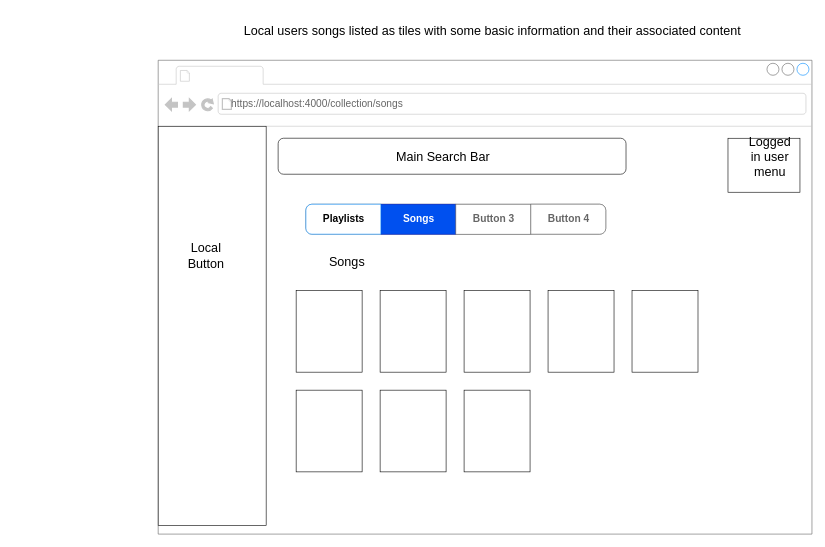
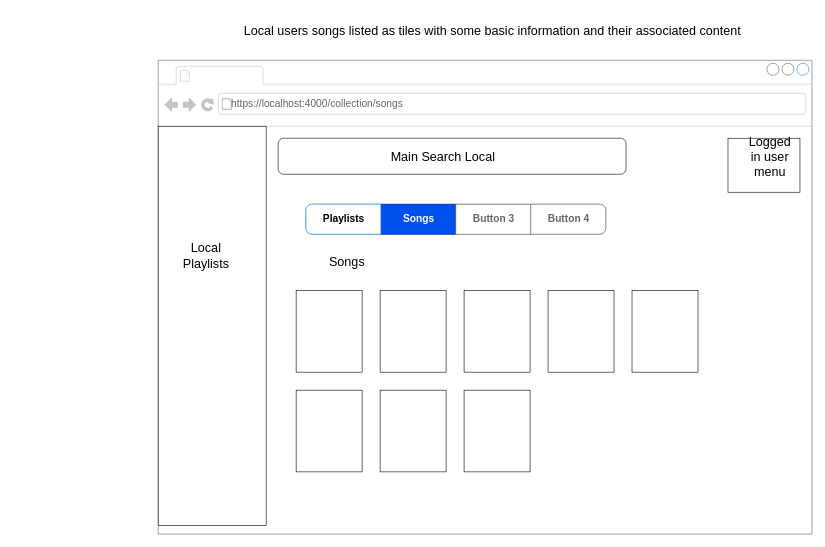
  <mxCell id="0" />
  <mxCell id="1" parent="0" />
  <mxCell id="2" value="rt" style="strokeWidth=1;shadow=0;dashed=0;align=center;html=1;shape=mxgraph.mockup.containers.browserWindow;rSize=0;strokeColor=#666666;strokeColor2=#008cff;strokeColor3=#c4c4c4;mainText=,;recursiveResize=0;" vertex="1" parent="1"><mxGeometry x="263" y="100" width="1090" height="790" as="geometry" /></mxCell>
  <mxCell id="3" value="https://localhost:4000/collection/songs" style="strokeWidth=1;shadow=0;dashed=0;align=center;html=1;shape=mxgraph.mockup.containers.anchor;rSize=0;fontSize=17;fontColor=#666666;align=left;" vertex="1" parent="2"><mxGeometry x="120" y="60" width="250" height="26" as="geometry" /></mxCell>
  <mxCell id="4" value="" style="rounded=0;whiteSpace=wrap;html=1;rotation=90;" vertex="1" parent="2"><mxGeometry x="-242.96" y="352.97" width="665.93" height="180" as="geometry" /></mxCell>
- <mxCell id="5" value="&lt;font style=&quot;font-size: 21px;&quot;&gt;Local&lt;br&gt;Button&lt;br&gt;&lt;/font&gt;" style="text;html=1;strokeColor=none;fillColor=none;align=center;verticalAlign=middle;whiteSpace=wrap;rounded=0;" vertex="1" parent="2"><mxGeometry x="20" y="270" width="120" height="110" as="geometry" /></mxCell>
+ <mxCell id="5" value="&lt;font style=&quot;font-size: 21px;&quot;&gt;Local&lt;br&gt;Playlists&lt;br&gt;&lt;/font&gt;" style="text;html=1;strokeColor=none;fillColor=none;align=center;verticalAlign=middle;whiteSpace=wrap;rounded=0;" vertex="1" parent="2"><mxGeometry x="20" y="270" width="120" height="110" as="geometry" /></mxCell>
  <mxCell id="6" value="" style="rounded=1;whiteSpace=wrap;html=1;fontSize=21;" vertex="1" parent="2"><mxGeometry x="200" y="130" width="580" height="60" as="geometry" /></mxCell>
- <mxCell id="7" value="Main Search Bar" style="text;html=1;strokeColor=none;fillColor=none;align=center;verticalAlign=middle;whiteSpace=wrap;rounded=0;fontSize=21;" vertex="1" parent="2"><mxGeometry x="210" y="145" width="530" height="30" as="geometry" /></mxCell>
+ <mxCell id="7" value="Main Search Local" style="text;html=1;strokeColor=none;fillColor=none;align=center;verticalAlign=middle;whiteSpace=wrap;rounded=0;fontSize=21;" vertex="1" parent="2"><mxGeometry x="210" y="145" width="530" height="30" as="geometry" /></mxCell>
  <mxCell id="8" value="" style="rounded=0;whiteSpace=wrap;html=1;fontSize=21;" vertex="1" parent="2"><mxGeometry x="950" y="130" width="120" height="90" as="geometry" /></mxCell>
  <mxCell id="9" value="Logged in user menu" style="text;html=1;strokeColor=none;fillColor=none;align=center;verticalAlign=middle;whiteSpace=wrap;rounded=0;fontSize=21;" vertex="1" parent="2"><mxGeometry x="990" y="145" width="60" height="30" as="geometry" /></mxCell>
  <mxCell id="10" value="" style="strokeWidth=1;shadow=0;dashed=0;align=center;html=1;shape=mxgraph.mockup.rrect;rSize=10;fillColor=#ffffff;strokeColor=#666666;" vertex="1" parent="2"><mxGeometry x="246.25" y="240" width="500" height="50" as="geometry" /></mxCell>
  <mxCell id="11" value="Songs" style="strokeColor=#001DBC;fillColor=#0050ef;strokeWidth=1;shadow=0;dashed=0;align=center;html=1;shape=mxgraph.mockup.rrect;rSize=0;fontSize=17;fontColor=#ffffff;fontStyle=1;resizeHeight=1;" vertex="1" parent="10"><mxGeometry width="125" height="50" relative="1" as="geometry"><mxPoint x="125" as="offset" /></mxGeometry></mxCell>
  <mxCell id="12" value="Button 3" style="strokeColor=inherit;fillColor=inherit;gradientColor=inherit;strokeWidth=1;shadow=0;dashed=0;align=center;html=1;shape=mxgraph.mockup.rrect;rSize=0;fontSize=17;fontColor=#666666;fontStyle=1;resizeHeight=1;" vertex="1" parent="10"><mxGeometry width="125" height="50" relative="1" as="geometry"><mxPoint x="250" as="offset" /></mxGeometry></mxCell>
  <mxCell id="13" value="Button 4" style="strokeColor=inherit;fillColor=inherit;gradientColor=inherit;strokeWidth=1;shadow=0;dashed=0;align=center;html=1;shape=mxgraph.mockup.rightButton;rSize=10;fontSize=17;fontColor=#666666;fontStyle=1;resizeHeight=1;" vertex="1" parent="10"><mxGeometry x="1" width="125" height="50" relative="1" as="geometry"><mxPoint x="-125" as="offset" /></mxGeometry></mxCell>
  <mxCell id="14" value="Playlists" style="strokeWidth=1;shadow=0;dashed=0;align=center;html=1;shape=mxgraph.mockup.leftButton;rSize=10;fontSize=17;fontColor=#000000;fontStyle=1;fillColor=#FFFFFF;strokeColor=#008cff;resizeHeight=1;" vertex="1" parent="10"><mxGeometry width="125" height="50" relative="1" as="geometry" /></mxCell>
  <mxCell id="15" value="" style="rounded=0;whiteSpace=wrap;html=1;" vertex="1" parent="2"><mxGeometry x="230" y="383.75" width="110" height="136.25" as="geometry" /></mxCell>
  <mxCell id="16" value="Songs" style="text;html=1;strokeColor=none;fillColor=none;align=center;verticalAlign=middle;whiteSpace=wrap;rounded=0;fontSize=21;" vertex="1" parent="2"><mxGeometry x="50" y="320" width="530" height="30" as="geometry" /></mxCell>
  <mxCell id="17" value="" style="rounded=0;whiteSpace=wrap;html=1;" vertex="1" parent="2"><mxGeometry x="370" y="383.75" width="110" height="136.25" as="geometry" /></mxCell>
  <mxCell id="18" value="" style="rounded=0;whiteSpace=wrap;html=1;" vertex="1" parent="2"><mxGeometry x="510" y="383.75" width="110" height="136.25" as="geometry" /></mxCell>
  <mxCell id="19" value="" style="rounded=0;whiteSpace=wrap;html=1;" vertex="1" parent="2"><mxGeometry x="790" y="383.75" width="110" height="136.25" as="geometry" /></mxCell>
  <mxCell id="20" value="" style="rounded=0;whiteSpace=wrap;html=1;" vertex="1" parent="2"><mxGeometry x="650" y="383.75" width="110" height="136.25" as="geometry" /></mxCell>
  <mxCell id="21" value="" style="rounded=0;whiteSpace=wrap;html=1;" vertex="1" parent="2"><mxGeometry x="230" y="550" width="110" height="136.25" as="geometry" /></mxCell>
  <mxCell id="22" value="" style="rounded=0;whiteSpace=wrap;html=1;" vertex="1" parent="2"><mxGeometry x="370" y="550" width="110" height="136.25" as="geometry" /></mxCell>
  <mxCell id="23" value="" style="rounded=0;whiteSpace=wrap;html=1;" vertex="1" parent="2"><mxGeometry x="510" y="550" width="110" height="136.25" as="geometry" /></mxCell>
  <mxCell id="24" value="&lt;font style=&quot;font-size: 21px;&quot;&gt;Local users songs listed as tiles with some basic information and their associated content&lt;/font&gt;" style="text;html=1;strokeColor=none;fillColor=none;align=center;verticalAlign=middle;whiteSpace=wrap;rounded=0;" vertex="1" parent="1"><mxGeometry x="388" y="20" width="865" height="60" as="geometry" /></mxCell>
